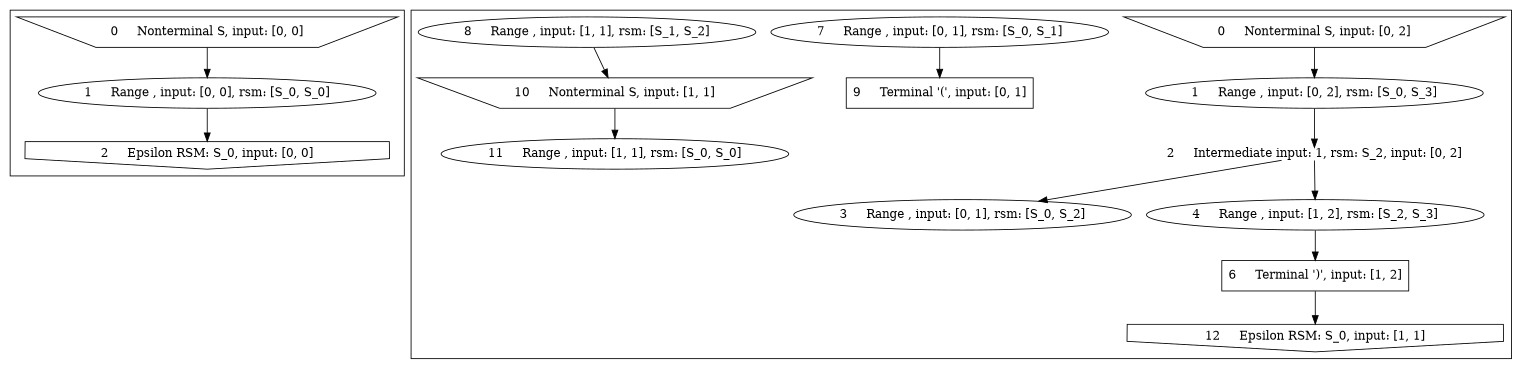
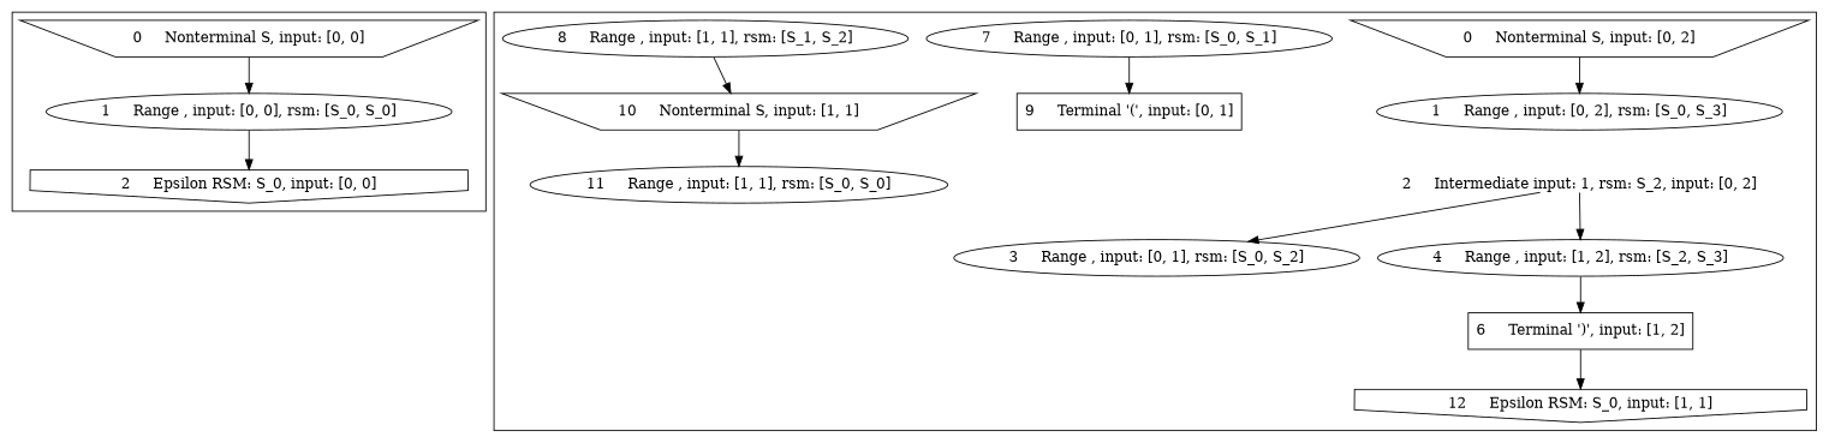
  digraph {
    labelloc=t
    node [shape=ellipse]
    n1 [label="0     Nonterminal S, input: [0, 0]" shape=invtrapezium]
    n2 [label="1     Range , input: [0, 0], rsm: [S_0, S_0]"]
    n3 [label="2     Epsilon RSM: S_0, input: [0, 0]" shape=invhouse]
    n4 [label="0     Nonterminal S, input: [0, 2]" shape=invtrapezium]
    n5 [label="1     Range , input: [0, 2], rsm: [S_0, S_3]"]
    n6 [label="2     Intermediate input: 1, rsm: S_2, input: [0, 2]" shape=plain]
    n7 [label="10     Nonterminal S, input: [1, 1]" shape=invtrapezium]
    n8 [label="11     Range , input: [1, 1], rsm: [S_0, S_0]"]
    n9 [label="12     Epsilon RSM: S_0, input: [1, 1]" shape=invhouse]
    n10 [label="3     Range , input: [0, 1], rsm: [S_0, S_2]"]
    n11 [label="4     Range , input: [1, 2], rsm: [S_2, S_3]"]
    n12 [label="6     Terminal ')', input: [1, 2]" shape=rectangle]
    n13 [label="7     Range , input: [0, 1], rsm: [S_0, S_1]"]
    n14 [label="8     Range , input: [1, 1], rsm: [S_1, S_2]"]
    n15 [label="9     Terminal '(', input: [0, 1]" shape=rectangle]
    subgraph cluster_1 {
      n1
      n2
      n3
    }
    subgraph cluster_2 {
      n4
      n5
      n6
      n7
      n8
      n9
      n10
      n11
      n12
      n13
      n14
      n15
    }
    n1 -> n2
    n2 -> n3
    n4 -> n5
-   n5 -> n6
    n6 -> n10
    n6 -> n11
    n7 -> n8
    n11 -> n12
    n12 -> n9
    n13 -> n15
    n14 -> n7
  }
